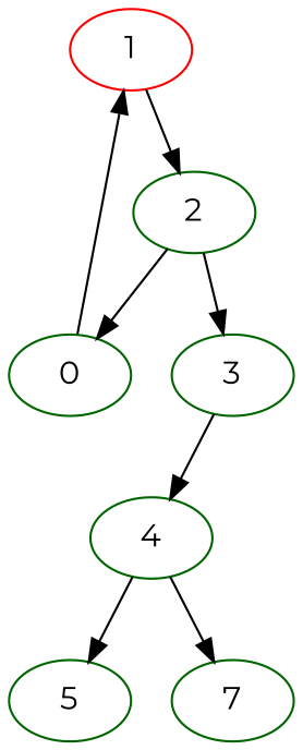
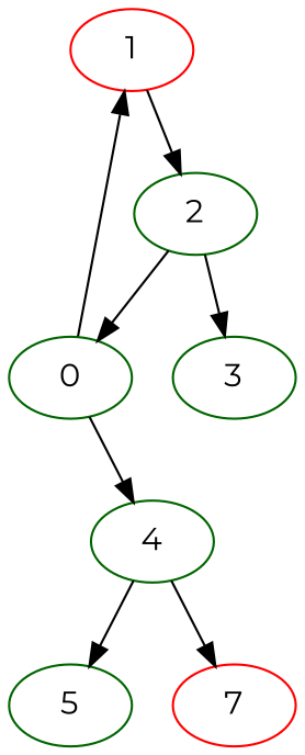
  digraph {
    fontname=Montserrat
    node [color=darkgreen fontname=Montserrat]
    edge [fontname=Montserrat]
    1 [color=red]
    0
    2
    3
    4
    5
-   7
+   7 [color=red]
    1 -> 2
    0 -> 1
    2 -> 0
    2 -> 3
-   3 -> 4
+   0 -> 4
    4 -> 5
    4 -> 7
  }
